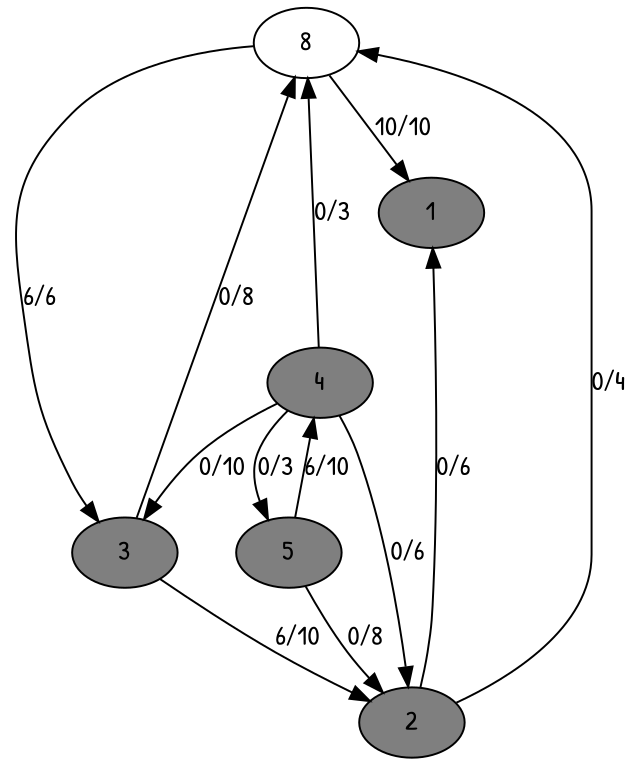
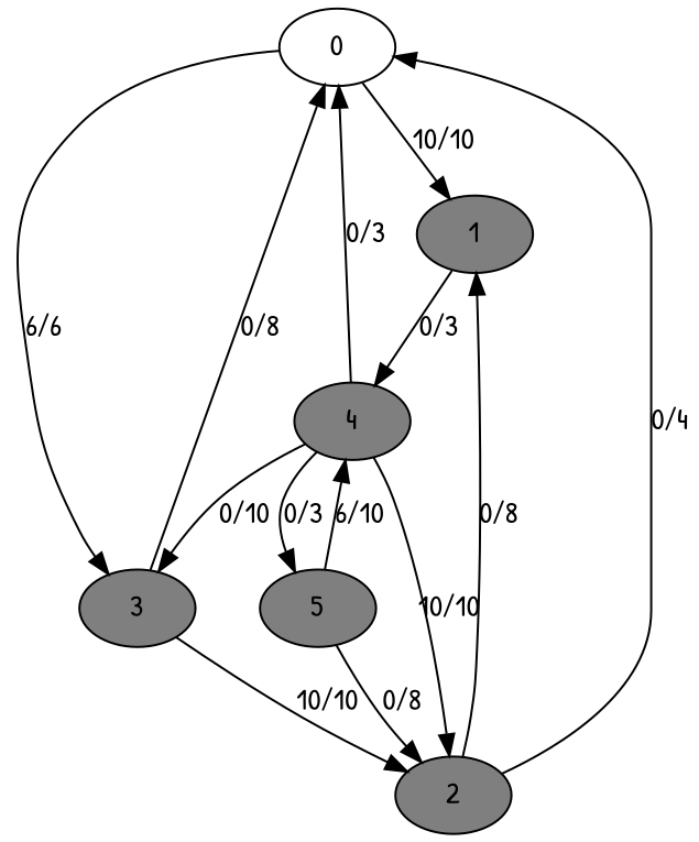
  digraph {
    fontname="Patrick Hand"
    node [fillcolor=grey50 fontname="Patrick Hand" style=filled]
    edge [fontname="Patrick Hand"]
-   0 [fillcolor=grey100 label=8]
+   0 [fillcolor=grey100]
    1
    3
    4
    2
    5
    0 -> 1 [label="10/10"]
    0 -> 3 [label="6/6"]
+   1 -> 4 [label="0/3"]
    3 -> 0 [label="0/8"]
-   3 -> 2 [label="6/10"]
+   3 -> 2 [label="10/10"]
    4 -> 0 [label="0/3"]
    4 -> 3 [label="0/10"]
-   4 -> 2 [label="0/6"]
+   4 -> 2 [label="10/10"]
    4 -> 5 [label="0/3"]
    2 -> 0 [label="0/4"]
-   2 -> 1 [label="0/6"]
+   2 -> 1 [label="0/8"]
    5 -> 4 [label="6/10"]
    5 -> 2 [label="0/8"]
  }
